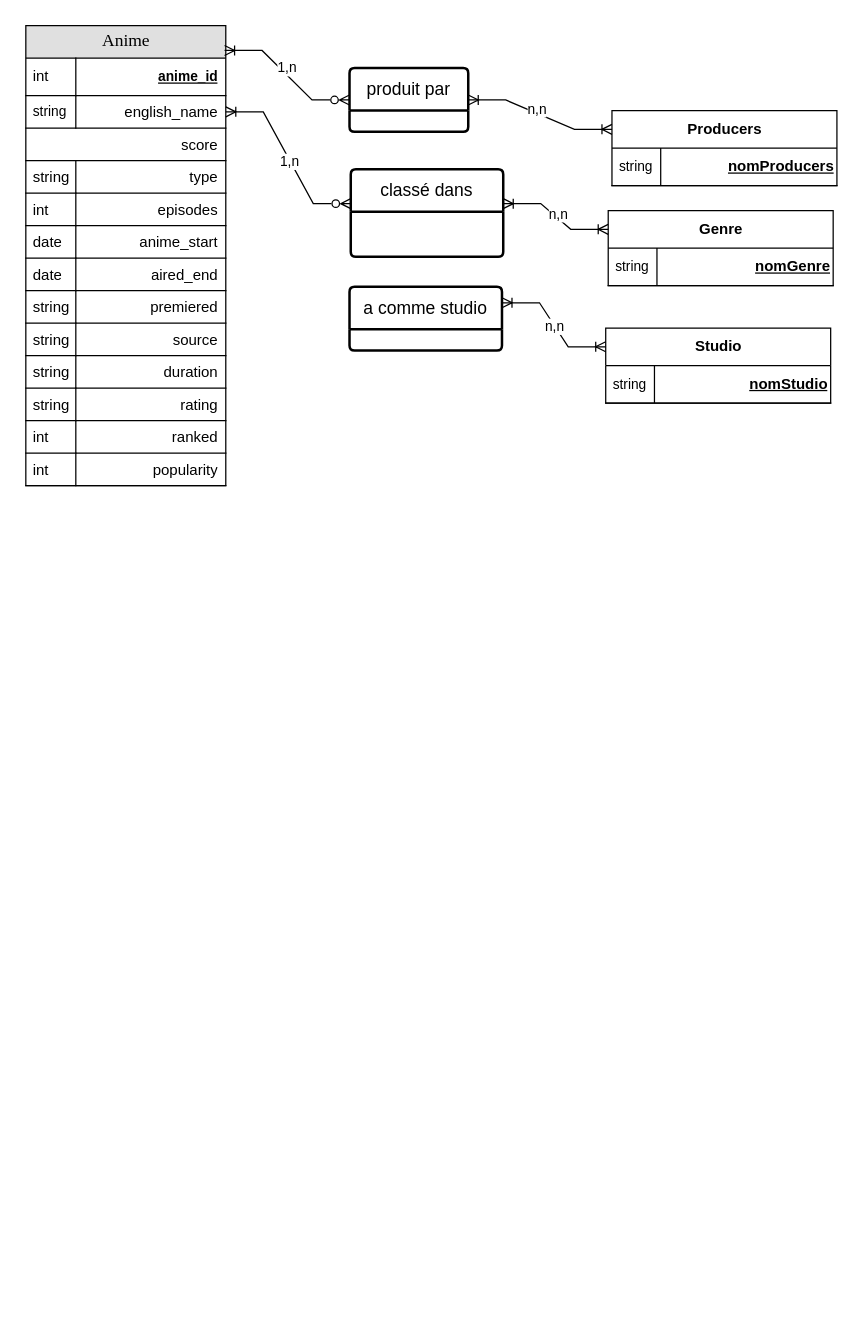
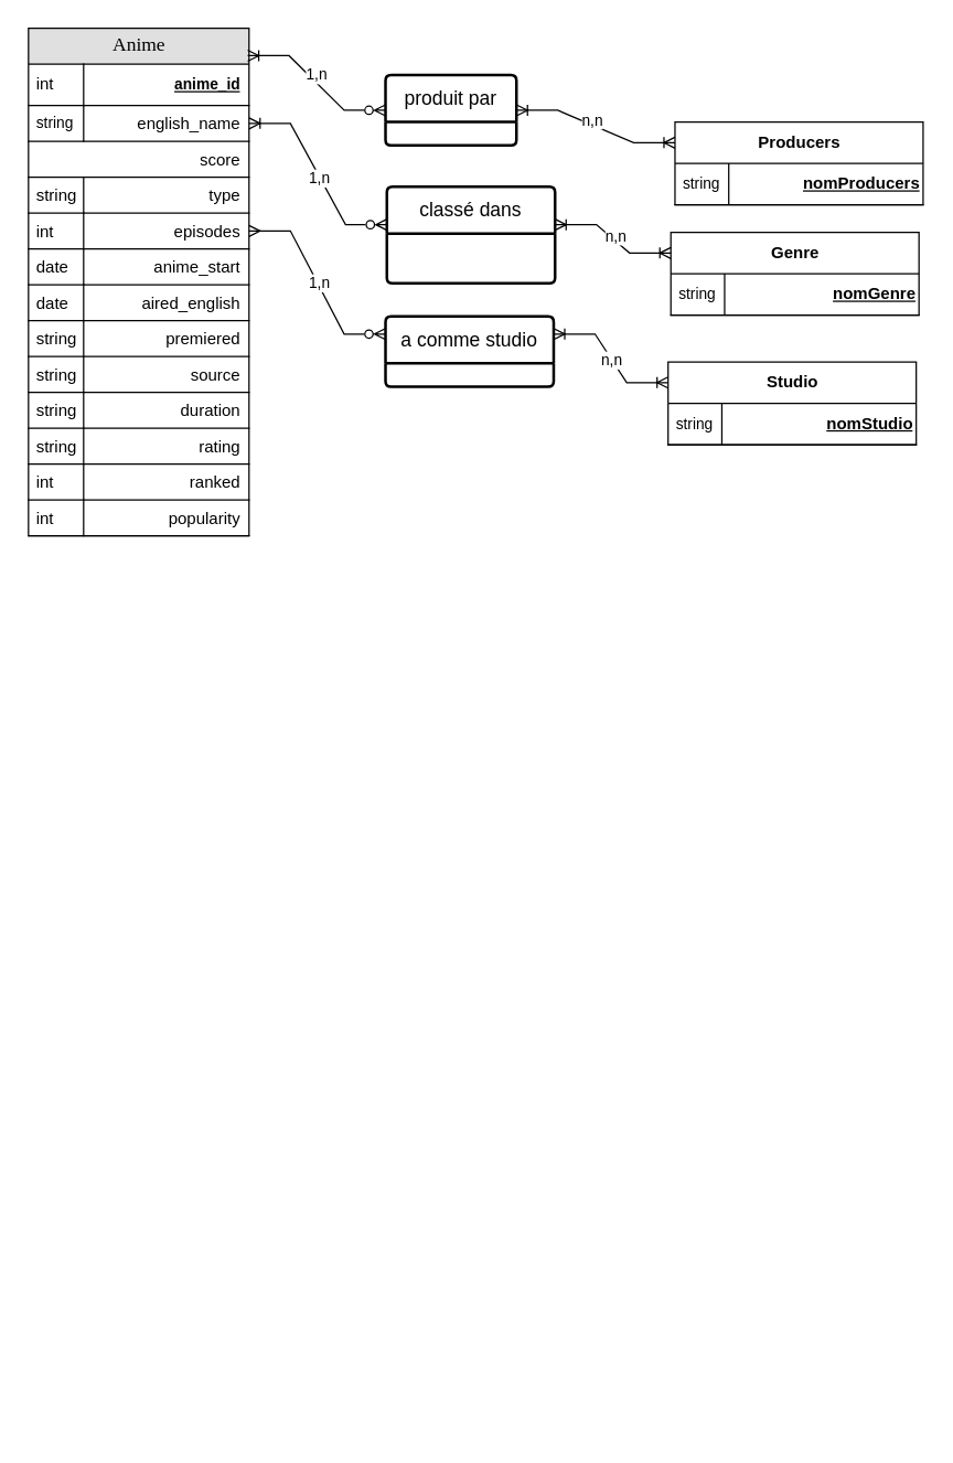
  <mxCell id="0" />
  <mxCell id="1" parent="0" />
  <mxCell id="2" value="Anime" style="swimlane;html=1;fontStyle=0;childLayout=stackLayout;horizontal=1;startSize=26;fillColor=#e0e0e0;horizontalStack=0;resizeParent=1;resizeLast=0;collapsible=1;marginBottom=0;swimlaneFillColor=#ffffff;align=center;rounded=0;shadow=0;comic=0;labelBackgroundColor=none;strokeWidth=1;fontFamily=Verdana;fontSize=14" parent="1" vertex="1"><mxGeometry x="20" y="20" width="160" height="368" as="geometry" /></mxCell>
  <mxCell id="3" value="&lt;u&gt;anime_id&lt;/u&gt;" style="shape=partialRectangle;top=0;left=0;right=0;bottom=1;html=1;align=right;verticalAlign=middle;fillColor=none;spacingLeft=34;spacingRight=4;whiteSpace=wrap;overflow=hidden;rotatable=0;points=[[0,0.5],[1,0.5]];portConstraint=eastwest;dropTarget=0;fontStyle=1;fontSize=11;" parent="2" vertex="1"><mxGeometry y="26" width="160" height="30" as="geometry" /></mxCell>
  <mxCell id="4" value="int" style="shape=partialRectangle;top=0;left=0;bottom=0;html=1;fillColor=none;align=left;verticalAlign=middle;spacingLeft=4;spacingRight=4;whiteSpace=wrap;overflow=hidden;rotatable=0;points=[];portConstraint=eastwest;part=1;" parent="3" vertex="1" connectable="0"><mxGeometry width="40" height="30" as="geometry" /></mxCell>
  <mxCell id="5" value="english_name" style="shape=partialRectangle;top=0;left=0;right=0;bottom=1;html=1;align=right;verticalAlign=top;fillColor=none;spacingLeft=34;spacingRight=4;whiteSpace=wrap;overflow=hidden;rotatable=0;points=[[0,0.5],[1,0.5]];portConstraint=eastwest;dropTarget=0;" parent="2" vertex="1"><mxGeometry y="56" width="160" height="26" as="geometry" /></mxCell>
  <mxCell id="6" value="string" style="shape=partialRectangle;top=0;left=0;bottom=0;html=1;fillColor=none;align=left;verticalAlign=top;spacingLeft=4;spacingRight=4;whiteSpace=wrap;overflow=hidden;rotatable=0;points=[];portConstraint=eastwest;part=1;fontSize=11;" parent="5" vertex="1" connectable="0"><mxGeometry width="40" height="26" as="geometry" /></mxCell>
  <mxCell id="7" value="score" style="shape=partialRectangle;top=0;left=0;right=0;bottom=1;html=1;align=right;verticalAlign=top;fillColor=none;spacingLeft=34;spacingRight=4;whiteSpace=wrap;overflow=hidden;rotatable=0;points=[[0,0.5],[1,0.5]];portConstraint=eastwest;dropTarget=0;" parent="2" vertex="1"><mxGeometry y="82" width="160" height="26" as="geometry" /></mxCell>
  <mxCell id="8" value="type" style="shape=partialRectangle;top=0;left=0;right=0;bottom=1;html=1;align=right;verticalAlign=top;fillColor=none;spacingLeft=34;spacingRight=4;whiteSpace=wrap;overflow=hidden;rotatable=0;points=[[0,0.5],[1,0.5]];portConstraint=eastwest;dropTarget=0;" parent="2" vertex="1"><mxGeometry y="108" width="160" height="26" as="geometry" /></mxCell>
  <mxCell id="9" value="string" style="shape=partialRectangle;top=0;left=0;bottom=0;html=1;fillColor=none;align=left;verticalAlign=top;spacingLeft=4;spacingRight=4;whiteSpace=wrap;overflow=hidden;rotatable=0;points=[];portConstraint=eastwest;part=1;" parent="8" vertex="1" connectable="0"><mxGeometry width="40" height="26" as="geometry" /></mxCell>
  <mxCell id="10" value="episodes" style="shape=partialRectangle;top=0;left=0;right=0;bottom=1;html=1;align=right;verticalAlign=top;fillColor=none;spacingLeft=34;spacingRight=4;whiteSpace=wrap;overflow=hidden;rotatable=0;points=[[0,0.5],[1,0.5]];portConstraint=eastwest;dropTarget=0;" parent="2" vertex="1"><mxGeometry y="134" width="160" height="26" as="geometry" /></mxCell>
  <mxCell id="11" value="int" style="shape=partialRectangle;top=0;left=0;bottom=0;html=1;fillColor=none;align=left;verticalAlign=top;spacingLeft=4;spacingRight=4;whiteSpace=wrap;overflow=hidden;rotatable=0;points=[];portConstraint=eastwest;part=1;" parent="10" vertex="1" connectable="0"><mxGeometry width="40" height="26" as="geometry" /></mxCell>
  <mxCell id="12" value="anime_start" style="shape=partialRectangle;top=0;left=0;right=0;bottom=1;html=1;align=right;verticalAlign=top;fillColor=none;spacingLeft=34;spacingRight=4;whiteSpace=wrap;overflow=hidden;rotatable=0;points=[[0,0.5],[1,0.5]];portConstraint=eastwest;dropTarget=0;" parent="2" vertex="1"><mxGeometry y="160" width="160" height="26" as="geometry" /></mxCell>
  <mxCell id="13" value="date" style="shape=partialRectangle;top=0;left=0;bottom=0;html=1;fillColor=none;align=left;verticalAlign=top;spacingLeft=4;spacingRight=4;whiteSpace=wrap;overflow=hidden;rotatable=0;points=[];portConstraint=eastwest;part=1;" parent="12" vertex="1" connectable="0"><mxGeometry width="40" height="26" as="geometry" /></mxCell>
- <mxCell id="14" value="aired_end" style="shape=partialRectangle;top=0;left=0;right=0;bottom=1;html=1;align=right;verticalAlign=top;fillColor=none;spacingLeft=34;spacingRight=4;whiteSpace=wrap;overflow=hidden;rotatable=0;points=[[0,0.5],[1,0.5]];portConstraint=eastwest;dropTarget=0;" parent="2" vertex="1"><mxGeometry y="186" width="160" height="26" as="geometry" /></mxCell>
+ <mxCell id="14" value="aired_english" style="shape=partialRectangle;top=0;left=0;right=0;bottom=1;html=1;align=right;verticalAlign=top;fillColor=none;spacingLeft=34;spacingRight=4;whiteSpace=wrap;overflow=hidden;rotatable=0;points=[[0,0.5],[1,0.5]];portConstraint=eastwest;dropTarget=0;" parent="2" vertex="1"><mxGeometry y="186" width="160" height="26" as="geometry" /></mxCell>
  <mxCell id="15" value="date" style="shape=partialRectangle;top=0;left=0;bottom=0;html=1;fillColor=none;align=left;verticalAlign=top;spacingLeft=4;spacingRight=4;whiteSpace=wrap;overflow=hidden;rotatable=0;points=[];portConstraint=eastwest;part=1;" parent="14" vertex="1" connectable="0"><mxGeometry width="40" height="26" as="geometry" /></mxCell>
  <mxCell id="16" value="premiered" style="shape=partialRectangle;top=0;left=0;right=0;bottom=1;html=1;align=right;verticalAlign=top;fillColor=none;spacingLeft=34;spacingRight=4;whiteSpace=wrap;overflow=hidden;rotatable=0;points=[[0,0.5],[1,0.5]];portConstraint=eastwest;dropTarget=0;" parent="2" vertex="1"><mxGeometry y="212" width="160" height="26" as="geometry" /></mxCell>
  <mxCell id="17" value="string" style="shape=partialRectangle;top=0;left=0;bottom=0;html=1;fillColor=none;align=left;verticalAlign=top;spacingLeft=4;spacingRight=4;whiteSpace=wrap;overflow=hidden;rotatable=0;points=[];portConstraint=eastwest;part=1;" parent="16" vertex="1" connectable="0"><mxGeometry width="40" height="26" as="geometry" /></mxCell>
  <mxCell id="18" value="source" style="shape=partialRectangle;top=0;left=0;right=0;bottom=1;html=1;align=right;verticalAlign=top;fillColor=none;spacingLeft=34;spacingRight=4;whiteSpace=wrap;overflow=hidden;rotatable=0;points=[[0,0.5],[1,0.5]];portConstraint=eastwest;dropTarget=0;" parent="2" vertex="1"><mxGeometry y="238" width="160" height="26" as="geometry" /></mxCell>
  <mxCell id="19" value="string" style="shape=partialRectangle;top=0;left=0;bottom=0;html=1;fillColor=none;align=left;verticalAlign=top;spacingLeft=4;spacingRight=4;whiteSpace=wrap;overflow=hidden;rotatable=0;points=[];portConstraint=eastwest;part=1;" parent="18" vertex="1" connectable="0"><mxGeometry width="40" height="26" as="geometry" /></mxCell>
  <mxCell id="20" value="duration" style="shape=partialRectangle;top=0;left=0;right=0;bottom=1;html=1;align=right;verticalAlign=top;fillColor=none;spacingLeft=34;spacingRight=4;whiteSpace=wrap;overflow=hidden;rotatable=0;points=[[0,0.5],[1,0.5]];portConstraint=eastwest;dropTarget=0;" parent="2" vertex="1"><mxGeometry y="264" width="160" height="26" as="geometry" /></mxCell>
  <mxCell id="21" value="string" style="shape=partialRectangle;top=0;left=0;bottom=0;html=1;fillColor=none;align=left;verticalAlign=top;spacingLeft=4;spacingRight=4;whiteSpace=wrap;overflow=hidden;rotatable=0;points=[];portConstraint=eastwest;part=1;" parent="20" vertex="1" connectable="0"><mxGeometry width="40" height="26" as="geometry" /></mxCell>
  <mxCell id="22" value="rating" style="shape=partialRectangle;top=0;left=0;right=0;bottom=1;html=1;align=right;verticalAlign=top;fillColor=none;spacingLeft=34;spacingRight=4;whiteSpace=wrap;overflow=hidden;rotatable=0;points=[[0,0.5],[1,0.5]];portConstraint=eastwest;dropTarget=0;" parent="2" vertex="1"><mxGeometry y="290" width="160" height="26" as="geometry" /></mxCell>
  <mxCell id="23" value="string" style="shape=partialRectangle;top=0;left=0;bottom=0;html=1;fillColor=none;align=left;verticalAlign=top;spacingLeft=4;spacingRight=4;whiteSpace=wrap;overflow=hidden;rotatable=0;points=[];portConstraint=eastwest;part=1;" parent="22" vertex="1" connectable="0"><mxGeometry width="40" height="26" as="geometry" /></mxCell>
  <mxCell id="24" value="ranked" style="shape=partialRectangle;top=0;left=0;right=0;bottom=1;html=1;align=right;verticalAlign=top;fillColor=none;spacingLeft=34;spacingRight=4;whiteSpace=wrap;overflow=hidden;rotatable=0;points=[[0,0.5],[1,0.5]];portConstraint=eastwest;dropTarget=0;" parent="2" vertex="1"><mxGeometry y="316" width="160" height="26" as="geometry" /></mxCell>
  <mxCell id="25" value="int" style="shape=partialRectangle;top=0;left=0;bottom=0;html=1;fillColor=none;align=left;verticalAlign=top;spacingLeft=4;spacingRight=4;whiteSpace=wrap;overflow=hidden;rotatable=0;points=[];portConstraint=eastwest;part=1;" parent="24" vertex="1" connectable="0"><mxGeometry width="40" height="26" as="geometry" /></mxCell>
  <mxCell id="26" value="popularity" style="shape=partialRectangle;top=0;left=0;right=0;bottom=1;html=1;align=right;verticalAlign=top;fillColor=none;spacingLeft=34;spacingRight=4;whiteSpace=wrap;overflow=hidden;rotatable=0;points=[[0,0.5],[1,0.5]];portConstraint=eastwest;dropTarget=0;" parent="2" vertex="1"><mxGeometry y="342" width="160" height="26" as="geometry" /></mxCell>
  <mxCell id="27" value="int" style="shape=partialRectangle;top=0;left=0;bottom=0;html=1;fillColor=none;align=left;verticalAlign=top;spacingLeft=4;spacingRight=4;whiteSpace=wrap;overflow=hidden;rotatable=0;points=[];portConstraint=eastwest;part=1;" parent="26" vertex="1" connectable="0"><mxGeometry width="40" height="26" as="geometry" /></mxCell>
  <mxCell id="28" value="produit par" style="swimlane;childLayout=stackLayout;horizontal=1;startSize=34;horizontalStack=0;rounded=1;fontSize=14;fontStyle=0;strokeWidth=2;resizeParent=0;resizeLast=1;shadow=0;dashed=0;align=center;arcSize=4;whiteSpace=wrap;html=1;" parent="1" vertex="1"><mxGeometry x="279" y="54" width="95" height="51" as="geometry" /></mxCell>
  <mxCell id="29" value="Producers" style="shape=table;startSize=30;container=1;collapsible=1;childLayout=tableLayout;fixedRows=1;rowLines=0;fontStyle=1;align=center;resizeLast=1;html=1;" parent="1" vertex="1"><mxGeometry x="489" y="88" width="180" height="60" as="geometry" /></mxCell>
  <mxCell id="30" value="" style="shape=tableRow;horizontal=0;startSize=0;swimlaneHead=0;swimlaneBody=0;fillColor=none;collapsible=0;dropTarget=0;points=[[0,0.5],[1,0.5]];portConstraint=eastwest;top=0;left=0;right=0;bottom=1;" parent="29" vertex="1"><mxGeometry y="30" width="180" height="30" as="geometry" /></mxCell>
  <mxCell id="31" value="string" style="shape=partialRectangle;connectable=0;fillColor=none;top=0;left=0;bottom=0;right=0;fontStyle=0;overflow=hidden;whiteSpace=wrap;html=1;fontSize=11;" parent="30" vertex="1"><mxGeometry width="39" height="30" as="geometry"><mxRectangle width="39" height="30" as="alternateBounds" /></mxGeometry></mxCell>
  <mxCell id="32" value="&lt;u&gt;nomProducers&lt;/u&gt;" style="shape=partialRectangle;connectable=0;fillColor=none;top=0;left=0;bottom=0;right=0;align=right;spacingLeft=6;fontStyle=1;overflow=hidden;whiteSpace=wrap;html=1;" parent="30" vertex="1"><mxGeometry x="39" width="141" height="30" as="geometry"><mxRectangle width="141" height="30" as="alternateBounds" /></mxGeometry></mxCell>
  <mxCell id="33" value="classé dans" style="swimlane;childLayout=stackLayout;horizontal=1;startSize=34;horizontalStack=0;rounded=1;fontSize=14;fontStyle=0;strokeWidth=2;resizeParent=0;resizeLast=1;shadow=0;dashed=0;align=center;arcSize=4;whiteSpace=wrap;html=1;" parent="1" vertex="1"><mxGeometry x="280" y="135" width="122" height="70" as="geometry" /></mxCell>
  <mxCell id="34" value="Genre" style="shape=table;startSize=30;container=1;collapsible=1;childLayout=tableLayout;fixedRows=1;rowLines=0;fontStyle=1;align=center;resizeLast=1;html=1;" parent="1" vertex="1"><mxGeometry x="486" y="168" width="180" height="60" as="geometry" /></mxCell>
  <mxCell id="35" value="" style="shape=tableRow;horizontal=0;startSize=0;swimlaneHead=0;swimlaneBody=0;fillColor=none;collapsible=0;dropTarget=0;points=[[0,0.5],[1,0.5]];portConstraint=eastwest;top=0;left=0;right=0;bottom=1;" parent="34" vertex="1"><mxGeometry y="30" width="180" height="30" as="geometry" /></mxCell>
  <mxCell id="36" value="string" style="shape=partialRectangle;connectable=0;fillColor=none;top=0;left=0;bottom=0;right=0;fontStyle=0;overflow=hidden;whiteSpace=wrap;html=1;fontSize=11;" parent="35" vertex="1"><mxGeometry width="39" height="30" as="geometry"><mxRectangle width="39" height="30" as="alternateBounds" /></mxGeometry></mxCell>
  <mxCell id="37" value="&lt;u&gt;nomGenre&lt;/u&gt;" style="shape=partialRectangle;connectable=0;fillColor=none;top=0;left=0;bottom=0;right=0;align=right;spacingLeft=6;fontStyle=1;overflow=hidden;whiteSpace=wrap;html=1;" parent="35" vertex="1"><mxGeometry x="39" width="141" height="30" as="geometry"><mxRectangle width="141" height="30" as="alternateBounds" /></mxGeometry></mxCell>
  <mxCell id="38" value="a comme studio" style="swimlane;childLayout=stackLayout;horizontal=1;startSize=34;horizontalStack=0;rounded=1;fontSize=14;fontStyle=0;strokeWidth=2;resizeParent=0;resizeLast=1;shadow=0;dashed=0;align=center;arcSize=4;whiteSpace=wrap;html=1;" parent="1" vertex="1"><mxGeometry x="279" y="229" width="122" height="51" as="geometry" /></mxCell>
  <mxCell id="39" value="Studio" style="shape=table;startSize=30;container=1;collapsible=1;childLayout=tableLayout;fixedRows=1;rowLines=0;fontStyle=1;align=center;resizeLast=1;html=1;" parent="1" vertex="1"><mxGeometry x="484" y="262" width="180" height="60" as="geometry" /></mxCell>
  <mxCell id="40" value="" style="shape=tableRow;horizontal=0;startSize=0;swimlaneHead=0;swimlaneBody=0;fillColor=none;collapsible=0;dropTarget=0;points=[[0,0.5],[1,0.5]];portConstraint=eastwest;top=0;left=0;right=0;bottom=1;" parent="39" vertex="1"><mxGeometry y="30" width="180" height="30" as="geometry" /></mxCell>
  <mxCell id="41" value="string" style="shape=partialRectangle;connectable=0;fillColor=none;top=0;left=0;bottom=0;right=0;fontStyle=0;overflow=hidden;whiteSpace=wrap;html=1;fontSize=11;" parent="40" vertex="1"><mxGeometry width="39" height="30" as="geometry"><mxRectangle width="39" height="30" as="alternateBounds" /></mxGeometry></mxCell>
  <mxCell id="42" value="&lt;u&gt;nomStudio&lt;/u&gt;" style="shape=partialRectangle;connectable=0;fillColor=none;top=0;left=0;bottom=0;right=0;align=right;spacingLeft=6;fontStyle=1;overflow=hidden;whiteSpace=wrap;html=1;" parent="40" vertex="1"><mxGeometry x="39" width="141" height="30" as="geometry"><mxRectangle width="141" height="30" as="alternateBounds" /></mxGeometry></mxCell>
  <mxCell id="43" value="" style="edgeStyle=entityRelationEdgeStyle;fontSize=12;html=1;endArrow=ERzeroToMany;startArrow=ERoneToMany;rounded=0;exitX=0.994;exitY=0.054;exitDx=0;exitDy=0;exitPerimeter=0;entryX=0;entryY=0.5;entryDx=0;entryDy=0;startFill=0;endFill=0;" parent="1" source="2" target="28" edge="1"><mxGeometry width="100" height="100" relative="1" as="geometry"><mxPoint x="268" y="581" as="sourcePoint" /><mxPoint x="368" y="481" as="targetPoint" /><Array as="points"><mxPoint x="155" y="709" /></Array></mxGeometry></mxCell>
  <mxCell id="44" value="n,n" style="edgeLabel;html=1;align=center;verticalAlign=middle;resizable=0;points=[];" parent="43" vertex="1" connectable="0"><mxGeometry x="-0.081" y="3" relative="1" as="geometry"><mxPoint x="1" as="offset" /></mxGeometry></mxCell>
  <mxCell id="45" value="1,n" style="edgeLabel;html=1;align=center;verticalAlign=middle;resizable=0;points=[];" parent="43" vertex="1" connectable="0"><mxGeometry x="-0.081" y="3" relative="1" as="geometry"><mxPoint x="1" as="offset" /></mxGeometry></mxCell>
  <mxCell id="46" value="" style="edgeStyle=entityRelationEdgeStyle;fontSize=12;html=1;endArrow=ERoneToMany;startArrow=ERoneToMany;rounded=0;exitX=1;exitY=0.5;exitDx=0;exitDy=0;entryX=0;entryY=0.25;entryDx=0;entryDy=0;endFill=0;" parent="1" source="28" target="29" edge="1"><mxGeometry width="100" height="100" relative="1" as="geometry"><mxPoint x="252" y="121" as="sourcePoint" /><mxPoint x="352" y="161" as="targetPoint" /><Array as="points"><mxPoint x="228" y="790" /></Array></mxGeometry></mxCell>
  <mxCell id="47" value="n,n" style="edgeLabel;html=1;align=center;verticalAlign=middle;resizable=0;points=[];" parent="46" vertex="1" connectable="0"><mxGeometry x="-0.086" y="3" relative="1" as="geometry"><mxPoint as="offset" /></mxGeometry></mxCell>
  <mxCell id="48" value="" style="edgeStyle=entityRelationEdgeStyle;fontSize=12;html=1;endArrow=ERzeroToMany;startArrow=ERoneToMany;rounded=0;exitX=1;exitY=0.5;exitDx=0;exitDy=0;entryX=0;entryY=0.392;entryDx=0;entryDy=0;entryPerimeter=0;startFill=0;endFill=0;" parent="1" source="5" target="33" edge="1"><mxGeometry width="100" height="100" relative="1" as="geometry"><mxPoint x="202" y="120" as="sourcePoint" /><mxPoint x="302" y="160" as="targetPoint" /><Array as="points"><mxPoint x="178" y="789" /></Array></mxGeometry></mxCell>
  <mxCell id="49" value="1,n" style="edgeLabel;html=1;align=center;verticalAlign=middle;resizable=0;points=[];" parent="48" vertex="1" connectable="0"><mxGeometry x="0.025" y="-1" relative="1" as="geometry"><mxPoint as="offset" /></mxGeometry></mxCell>
  <mxCell id="50" value="" style="edgeStyle=entityRelationEdgeStyle;fontSize=12;html=1;endArrow=ERoneToMany;startArrow=ERoneToMany;rounded=0;exitX=1;exitY=0.392;exitDx=0;exitDy=0;entryX=0;entryY=0.25;entryDx=0;entryDy=0;exitPerimeter=0;endFill=0;" parent="1" source="33" target="34" edge="1"><mxGeometry width="100" height="100" relative="1" as="geometry"><mxPoint x="400" y="188" as="sourcePoint" /><mxPoint x="488" y="211" as="targetPoint" /><Array as="points"><mxPoint x="227" y="898" /><mxPoint x="318" y="305" /><mxPoint x="336" y="287" /><mxPoint x="236" y="288" /></Array></mxGeometry></mxCell>
  <mxCell id="51" value="n,n" style="edgeLabel;html=1;align=center;verticalAlign=middle;resizable=0;points=[];" parent="50" vertex="1" connectable="0"><mxGeometry x="0.164" y="-2" relative="1" as="geometry"><mxPoint x="-3" y="-8" as="offset" /></mxGeometry></mxCell>
+ <mxCell id="52" value="" style="edgeStyle=entityRelationEdgeStyle;fontSize=12;html=1;endArrow=ERzeroToMany;startArrow=ERmany;rounded=0;exitX=1;exitY=0.5;exitDx=0;exitDy=0;entryX=0;entryY=0.25;entryDx=0;entryDy=0;startFill=0;endFill=0;" parent="1" source="10" target="38" edge="1"><mxGeometry width="100" height="100" relative="1" as="geometry"><mxPoint x="212" y="183" as="sourcePoint" /><mxPoint x="312" y="277" as="targetPoint" /><Array as="points"><mxPoint x="210" y="911" /></Array></mxGeometry></mxCell>
+ <mxCell id="53" value="1,n" style="edgeLabel;html=1;align=center;verticalAlign=middle;resizable=0;points=[];" parent="52" vertex="1" connectable="0"><mxGeometry x="0.005" y="2" relative="1" as="geometry"><mxPoint x="-1" as="offset" /></mxGeometry></mxCell>
  <mxCell id="54" value="" style="edgeStyle=entityRelationEdgeStyle;fontSize=12;html=1;endArrow=ERoneToMany;startArrow=ERoneToMany;rounded=0;exitX=1;exitY=0.25;exitDx=0;exitDy=0;entryX=0;entryY=0.25;entryDx=0;entryDy=0;endFill=0;" parent="1" source="38" target="39" edge="1"><mxGeometry width="100" height="100" relative="1" as="geometry"><mxPoint x="389" y="296" as="sourcePoint" /><mxPoint x="473" y="324" as="targetPoint" /><Array as="points"><mxPoint x="214" y="1039" /><mxPoint x="305" y="446" /><mxPoint x="323" y="428" /><mxPoint x="223" y="429" /></Array></mxGeometry></mxCell>
  <mxCell id="55" value="n,n" style="edgeLabel;html=1;align=center;verticalAlign=middle;resizable=0;points=[];" parent="54" vertex="1" connectable="0"><mxGeometry x="-0.006" y="-2" relative="1" as="geometry"><mxPoint x="2" as="offset" /></mxGeometry></mxCell>
